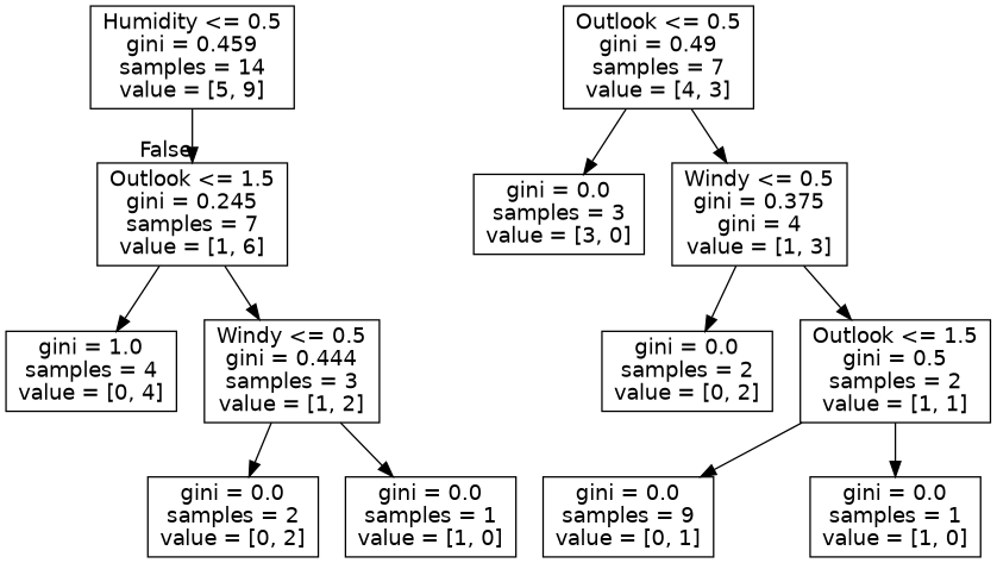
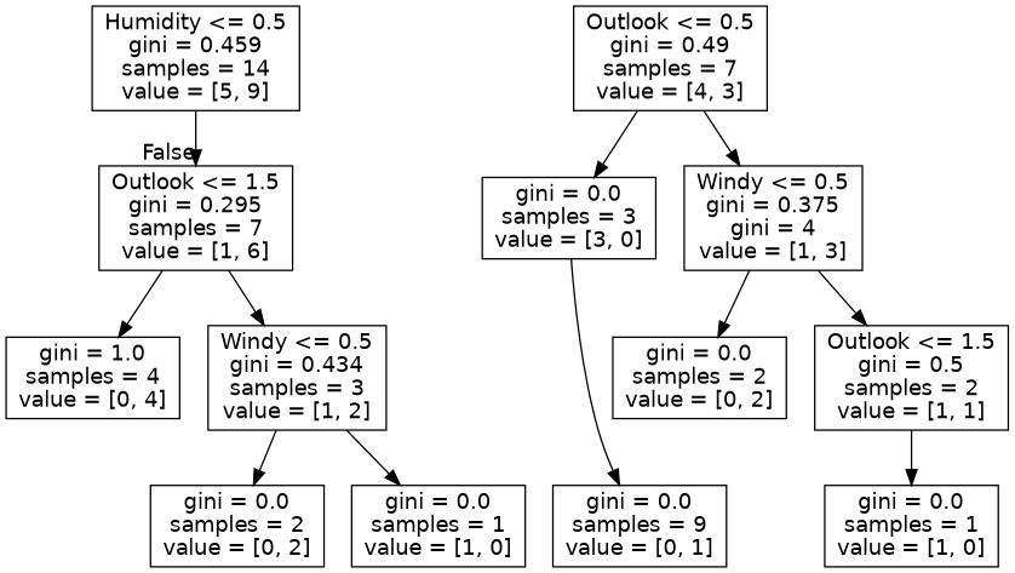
  digraph {
    fontname="DejaVu Sans"
    node [fontname="DejaVu Sans" shape=box]
    edge [fontname="DejaVu Sans"]
    n1 [label="Humidity <= 0.5\ngini = 0.459\nsamples = 14\nvalue = [5, 9]"]
-   n2 [label="Outlook <= 1.5\ngini = 0.245\nsamples = 7\nvalue = [1, 6]"]
+   n2 [label="Outlook <= 1.5\ngini = 0.295\nsamples = 7\nvalue = [1, 6]"]
    n3 [label="Outlook <= 0.5\ngini = 0.49\nsamples = 7\nvalue = [4, 3]"]
    n4 [label="gini = 0.0\nsamples = 3\nvalue = [3, 0]"]
    n5 [label="Windy <= 0.5\ngini = 0.375\ngini = 4\nvalue = [1, 3]"]
    n6 [label="gini = 1.0\nsamples = 4\nvalue = [0, 4]"]
-   n7 [label="Windy <= 0.5\ngini = 0.444\nsamples = 3\nvalue = [1, 2]"]
+   n7 [label="Windy <= 0.5\ngini = 0.434\nsamples = 3\nvalue = [1, 2]"]
    n8 [label="gini = 0.0\nsamples = 2\nvalue = [0, 2]"]
    n9 [label="Outlook <= 1.5\ngini = 0.5\nsamples = 2\nvalue = [1, 1]"]
    n10 [label="gini = 0.0\nsamples = 9\nvalue = [0, 1]"]
    n11 [label="gini = 0.0\nsamples = 1\nvalue = [1, 0]"]
    n12 [label="gini = 0.0\nsamples = 2\nvalue = [0, 2]"]
    n13 [label="gini = 0.0\nsamples = 1\nvalue = [1, 0]"]
    n1 -> n2 [headlabel=False labelangle=-45 labeldistance=2.5]
    n2 -> n6
    n2 -> n7
    n3 -> n4
    n3 -> n5
    n5 -> n8
    n5 -> n9
    n7 -> n12
    n7 -> n13
-   n9 -> n10
+   n4 -> n10
    n9 -> n11
  }
